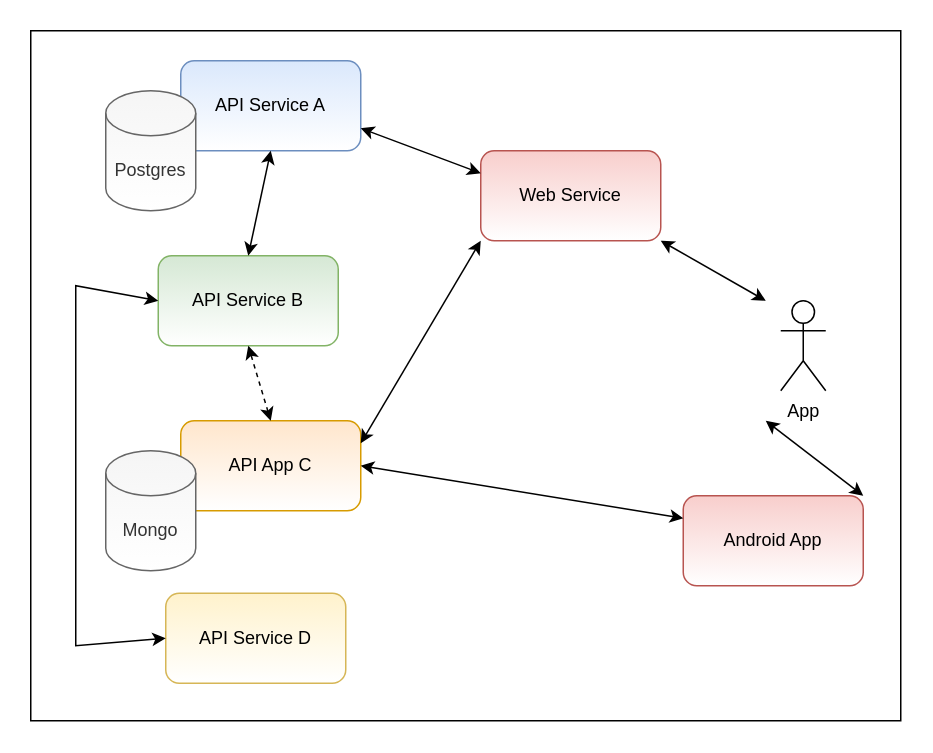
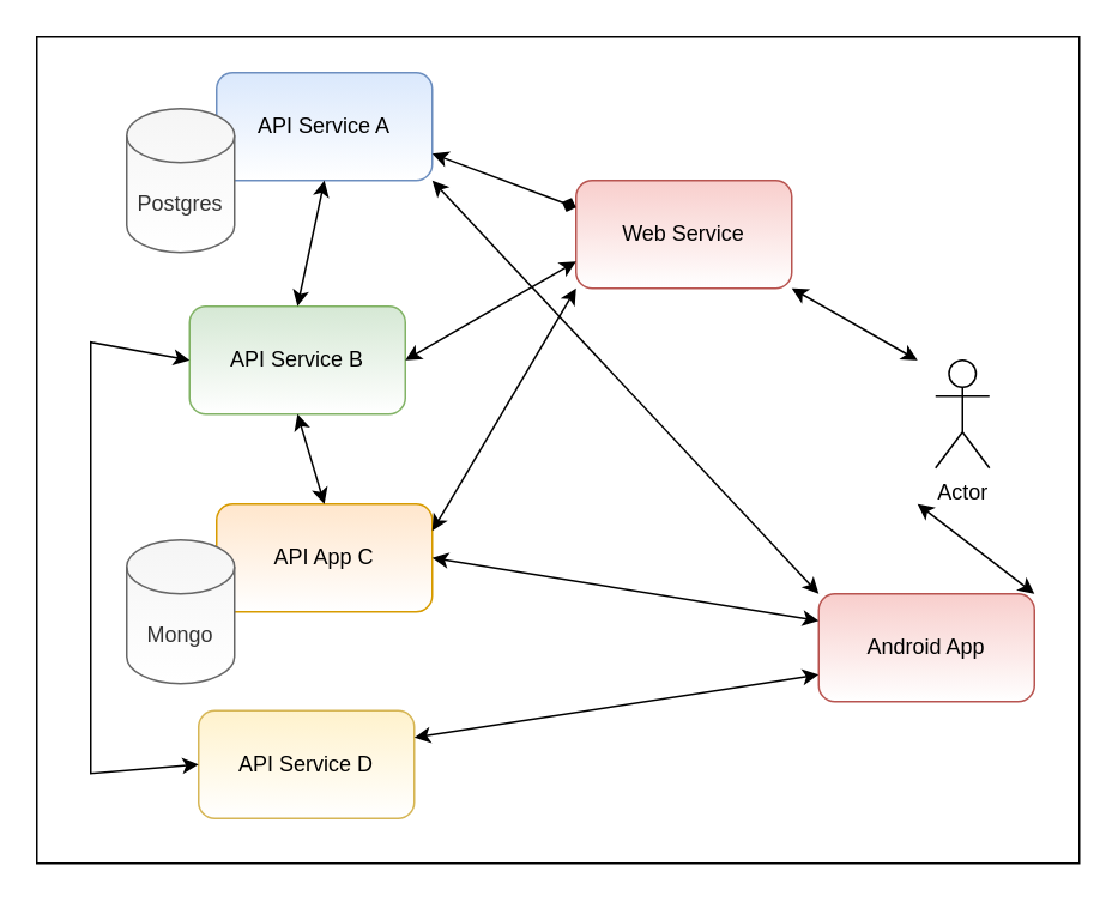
  <mxCell id="0" />
  <mxCell id="1" parent="0" />
  <mxCell id="2" value="" style="rounded=0;whiteSpace=wrap;html=1;" parent="1" vertex="1"><mxGeometry x="20" y="20" width="580" height="460" as="geometry" /></mxCell>
  <mxCell id="3" value="API Service A" style="rounded=1;whiteSpace=wrap;html=1;fillColor=#dae8fc;strokeColor=#6c8ebf;gradientColor=#ffffff;" parent="1" vertex="1"><mxGeometry x="120" y="40" width="120" height="60" as="geometry" /></mxCell>
  <mxCell id="4" value="API Service B" style="rounded=1;whiteSpace=wrap;html=1;fillColor=#d5e8d4;strokeColor=#82b366;gradientColor=#ffffff;" parent="1" vertex="1"><mxGeometry x="105" y="170" width="120" height="60" as="geometry" /></mxCell>
  <mxCell id="5" value="API App C" style="rounded=1;whiteSpace=wrap;html=1;fillColor=#ffe6cc;strokeColor=#d79b00;gradientColor=#ffffff;" parent="1" vertex="1"><mxGeometry x="120" y="280" width="120" height="60" as="geometry" /></mxCell>
  <mxCell id="6" value="API Service D" style="rounded=1;whiteSpace=wrap;html=1;fillColor=#fff2cc;strokeColor=#d6b656;gradientColor=#ffffff;" parent="1" vertex="1"><mxGeometry x="110" y="395" width="120" height="60" as="geometry" /></mxCell>
  <mxCell id="7" value="Postgres" style="shape=cylinder3;whiteSpace=wrap;html=1;boundedLbl=1;backgroundOutline=1;size=15;fillColor=#f5f5f5;strokeColor=#666666;fontColor=#333333;gradientColor=#ffffff;" parent="1" vertex="1"><mxGeometry x="70" y="60" width="60" height="80" as="geometry" /></mxCell>
  <mxCell id="8" value="Mongo" style="shape=cylinder3;whiteSpace=wrap;html=1;boundedLbl=1;backgroundOutline=1;size=15;fillColor=#f5f5f5;fontColor=#333333;strokeColor=#666666;gradientColor=#ffffff;" parent="1" vertex="1"><mxGeometry x="70" y="300" width="60" height="80" as="geometry" /></mxCell>
- <mxCell id="9" value="" style="endArrow=classic;startArrow=classic;html=1;rounded=0;entryX=0.5;entryY=1;entryDx=0;entryDy=0;exitX=0.5;exitY=0;exitDx=0;exitDy=0;dashed=1;" parent="1" source="5" target="4" edge="1"><mxGeometry width="50" height="50" relative="1" as="geometry"><mxPoint x="-30" y="310" as="sourcePoint" /><mxPoint x="20" y="260" as="targetPoint" /></mxGeometry></mxCell>
+ <mxCell id="9" value="" style="endArrow=classic;startArrow=classic;html=1;rounded=0;entryX=0.5;entryY=1;entryDx=0;entryDy=0;exitX=0.5;exitY=0;exitDx=0;exitDy=0;" parent="1" source="5" target="4" edge="1"><mxGeometry width="50" height="50" relative="1" as="geometry"><mxPoint x="-30" y="310" as="sourcePoint" /><mxPoint x="20" y="260" as="targetPoint" /></mxGeometry></mxCell>
  <mxCell id="10" value="" style="endArrow=classic;startArrow=classic;html=1;rounded=0;exitX=0;exitY=0.5;exitDx=0;exitDy=0;entryX=0;entryY=0.5;entryDx=0;entryDy=0;" parent="1" source="6" target="4" edge="1"><mxGeometry width="50" height="50" relative="1" as="geometry"><mxPoint x="-80" y="430" as="sourcePoint" /><mxPoint x="-30" y="380" as="targetPoint" /><Array as="points"><mxPoint x="50" y="430" /><mxPoint x="50" y="190" /></Array></mxGeometry></mxCell>
  <mxCell id="11" value="" style="endArrow=classic;startArrow=classic;html=1;rounded=0;entryX=0.5;entryY=1;entryDx=0;entryDy=0;exitX=0.5;exitY=0;exitDx=0;exitDy=0;" parent="1" source="4" target="3" edge="1"><mxGeometry width="50" height="50" relative="1" as="geometry"><mxPoint x="390" y="240" as="sourcePoint" /><mxPoint x="440" y="190" as="targetPoint" /></mxGeometry></mxCell>
  <mxCell id="12" value="Web Service" style="rounded=1;whiteSpace=wrap;html=1;fillColor=#f8cecc;strokeColor=#b85450;gradientColor=#ffffff;" parent="1" vertex="1"><mxGeometry x="320" y="100" width="120" height="60" as="geometry" /></mxCell>
  <mxCell id="13" value="Android App" style="rounded=1;whiteSpace=wrap;html=1;fillColor=#f8cecc;strokeColor=#b85450;gradientColor=#ffffff;" parent="1" vertex="1"><mxGeometry x="455" y="330" width="120" height="60" as="geometry" /></mxCell>
- <mxCell id="14" value="App" style="shape=umlActor;verticalLabelPosition=bottom;verticalAlign=top;html=1;outlineConnect=0;" parent="1" vertex="1"><mxGeometry x="520" y="200" width="30" height="60" as="geometry" /></mxCell>
+ <mxCell id="14" value="Actor" style="shape=umlActor;verticalLabelPosition=bottom;verticalAlign=top;html=1;outlineConnect=0;" parent="1" vertex="1"><mxGeometry x="520" y="200" width="30" height="60" as="geometry" /></mxCell>
+ <mxCell id="15" value="" style="endArrow=classic;startArrow=classic;html=1;rounded=0;exitX=1;exitY=1;exitDx=0;exitDy=0;entryX=0;entryY=0;entryDx=0;entryDy=0;" parent="1" source="3" target="13" edge="1"><mxGeometry width="50" height="50" relative="1" as="geometry"><mxPoint x="300" y="310" as="sourcePoint" /><mxPoint x="350" y="260" as="targetPoint" /></mxGeometry></mxCell>
  <mxCell id="16" value="" style="endArrow=classic;startArrow=classic;html=1;rounded=0;exitX=1;exitY=0.5;exitDx=0;exitDy=0;entryX=0;entryY=0.25;entryDx=0;entryDy=0;" parent="1" source="5" target="13" edge="1"><mxGeometry width="50" height="50" relative="1" as="geometry"><mxPoint x="250" y="430" as="sourcePoint" /><mxPoint x="300" y="380" as="targetPoint" /></mxGeometry></mxCell>
- <mxCell id="18" value="" style="endArrow=classic;startArrow=classic;html=1;rounded=0;exitX=1;exitY=0.75;exitDx=0;exitDy=0;entryX=0;entryY=0.25;entryDx=0;entryDy=0;" parent="1" source="3" target="12" edge="1"><mxGeometry width="50" height="50" relative="1" as="geometry"><mxPoint x="330" y="300" as="sourcePoint" /><mxPoint x="380" y="250" as="targetPoint" /></mxGeometry></mxCell>
+ <mxCell id="17" value="" style="endArrow=classic;startArrow=classic;html=1;rounded=0;entryX=0;entryY=0.75;entryDx=0;entryDy=0;exitX=1;exitY=0.25;exitDx=0;exitDy=0;" parent="1" source="6" target="13" edge="1"><mxGeometry width="50" height="50" relative="1" as="geometry"><mxPoint x="220" y="530" as="sourcePoint" /><mxPoint x="270" y="480" as="targetPoint" /></mxGeometry></mxCell>
+ <mxCell id="18" value="" style="endArrow=diamond;startArrow=classic;html=1;rounded=0;exitX=1;exitY=0.75;exitDx=0;exitDy=0;entryX=0;entryY=0.25;entryDx=0;entryDy=0;" parent="1" source="3" target="12" edge="1"><mxGeometry width="50" height="50" relative="1" as="geometry"><mxPoint x="330" y="300" as="sourcePoint" /><mxPoint x="380" y="250" as="targetPoint" /></mxGeometry></mxCell>
+ <mxCell id="19" value="" style="endArrow=classic;startArrow=classic;html=1;rounded=0;exitX=1;exitY=0.5;exitDx=0;exitDy=0;entryX=0;entryY=0.75;entryDx=0;entryDy=0;" parent="1" source="4" target="12" edge="1"><mxGeometry width="50" height="50" relative="1" as="geometry"><mxPoint x="330" y="280" as="sourcePoint" /><mxPoint x="380" y="230" as="targetPoint" /></mxGeometry></mxCell>
  <mxCell id="20" value="" style="endArrow=classic;startArrow=classic;html=1;rounded=0;exitX=1;exitY=0.25;exitDx=0;exitDy=0;entryX=0;entryY=1;entryDx=0;entryDy=0;" parent="1" source="5" target="12" edge="1"><mxGeometry width="50" height="50" relative="1" as="geometry"><mxPoint x="370" y="290" as="sourcePoint" /><mxPoint x="420" y="240" as="targetPoint" /></mxGeometry></mxCell>
  <mxCell id="21" value="" style="endArrow=classic;startArrow=classic;html=1;rounded=0;exitX=1;exitY=0;exitDx=0;exitDy=0;" parent="1" source="13" edge="1"><mxGeometry width="50" height="50" relative="1" as="geometry"><mxPoint x="410" y="300" as="sourcePoint" /><mxPoint x="510" y="280" as="targetPoint" /></mxGeometry></mxCell>
  <mxCell id="22" value="" style="endArrow=classic;startArrow=classic;html=1;rounded=0;entryX=1;entryY=1;entryDx=0;entryDy=0;" parent="1" target="12" edge="1"><mxGeometry width="50" height="50" relative="1" as="geometry"><mxPoint x="510" y="200" as="sourcePoint" /><mxPoint x="480" y="210" as="targetPoint" /></mxGeometry></mxCell>
